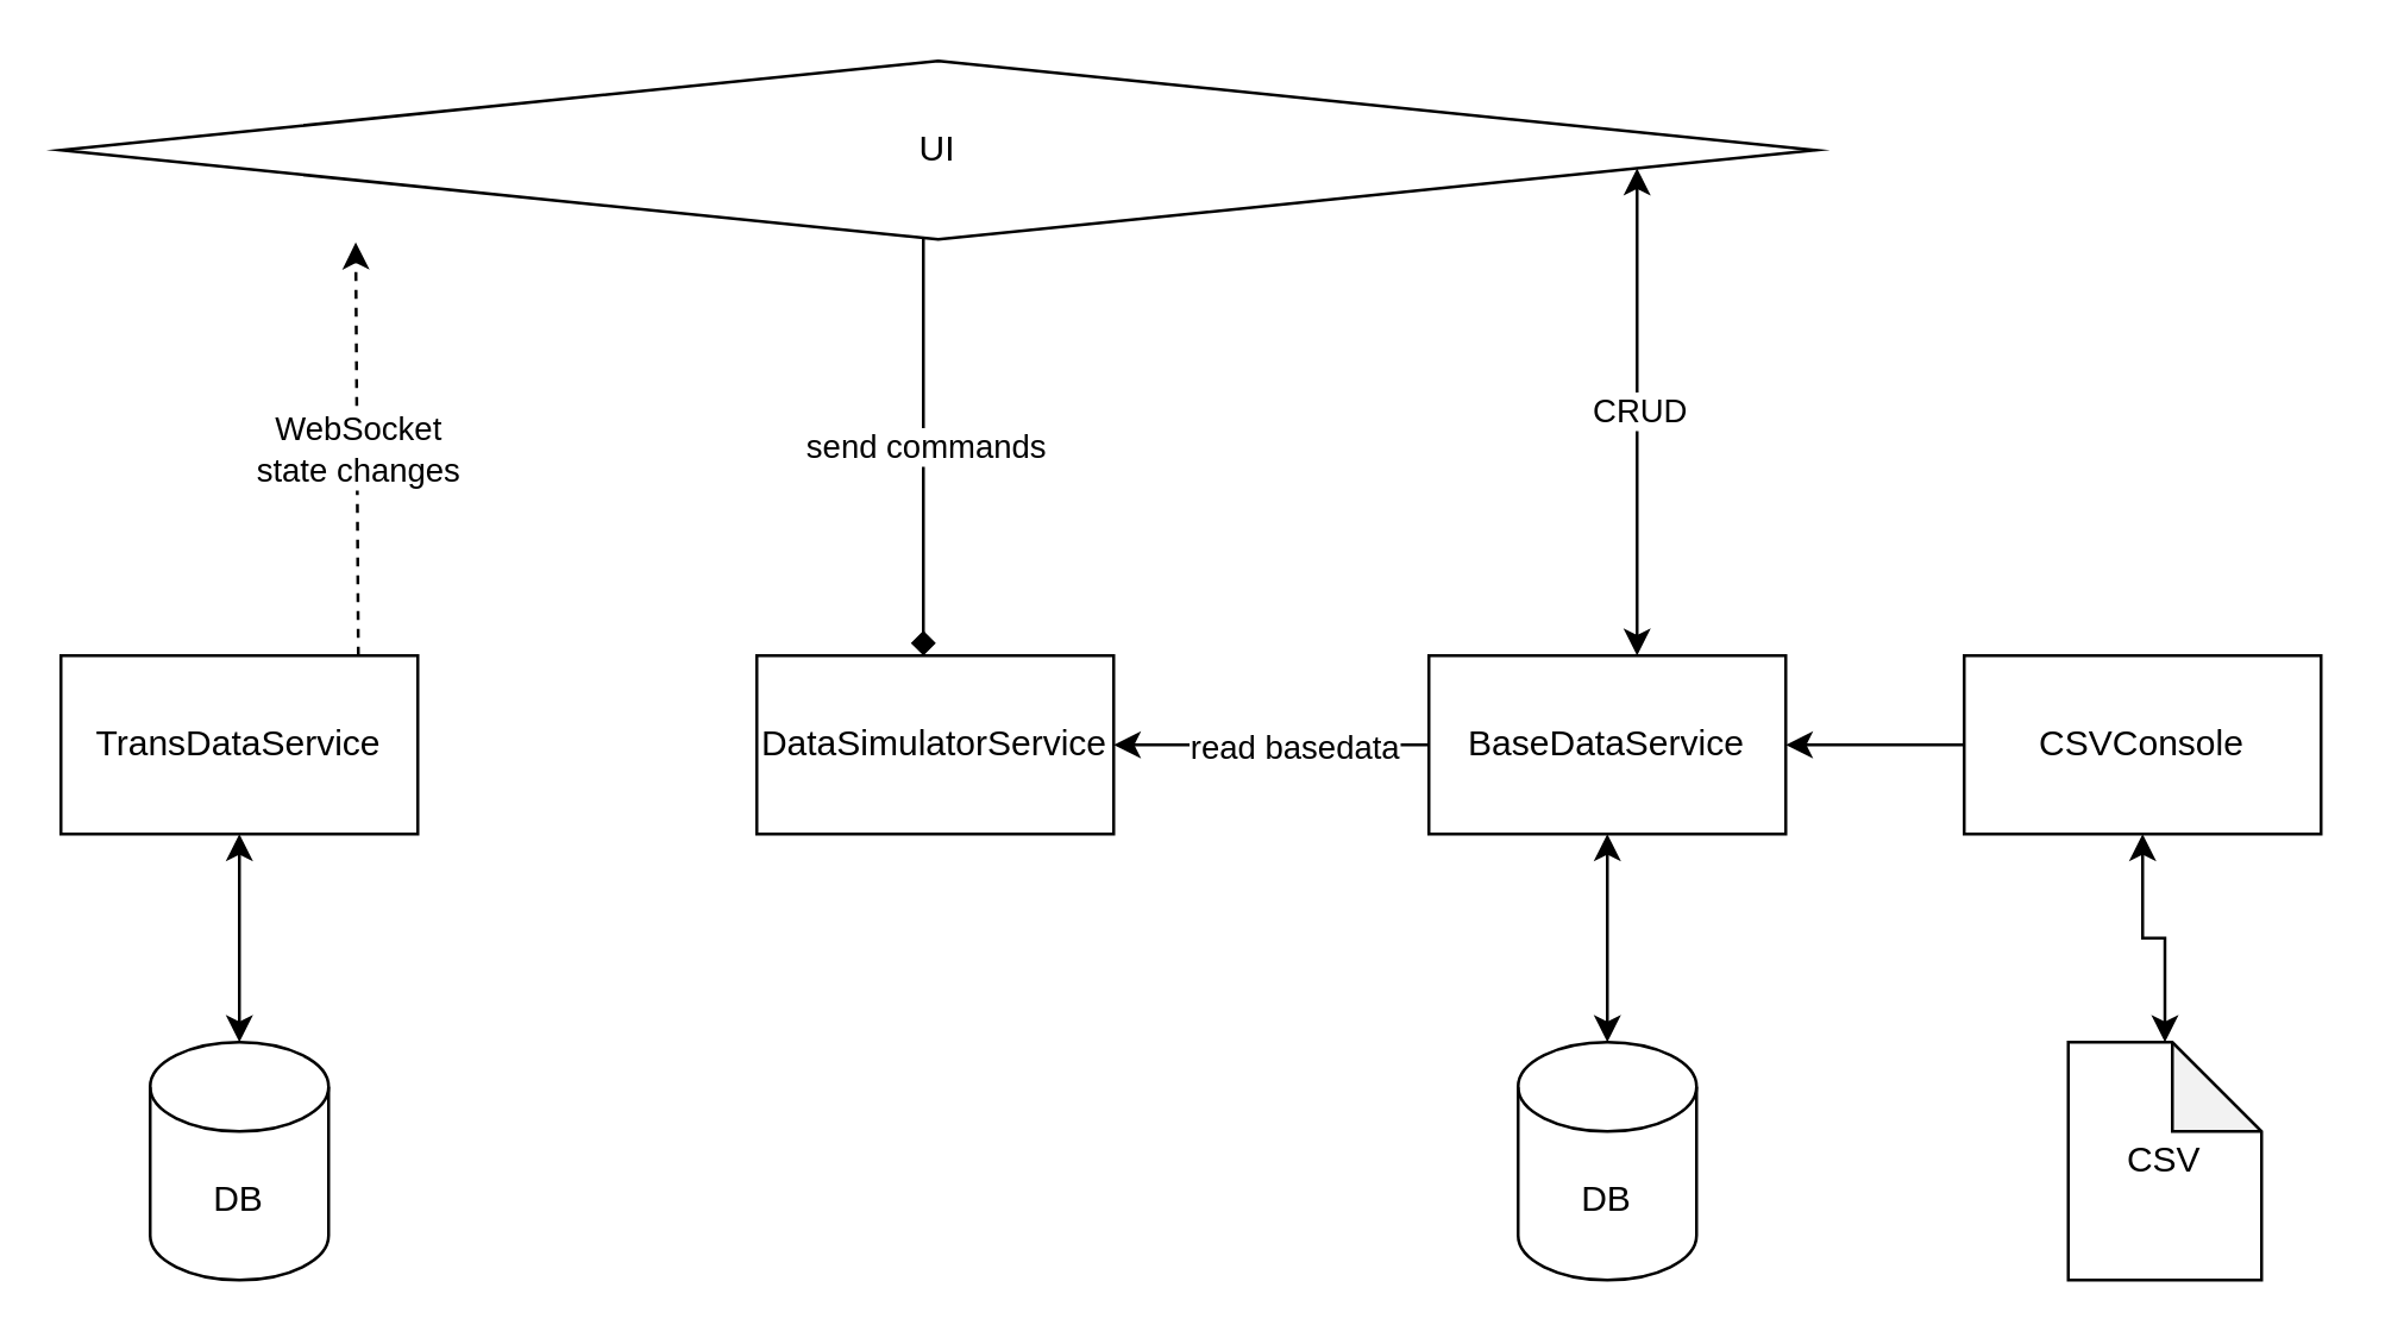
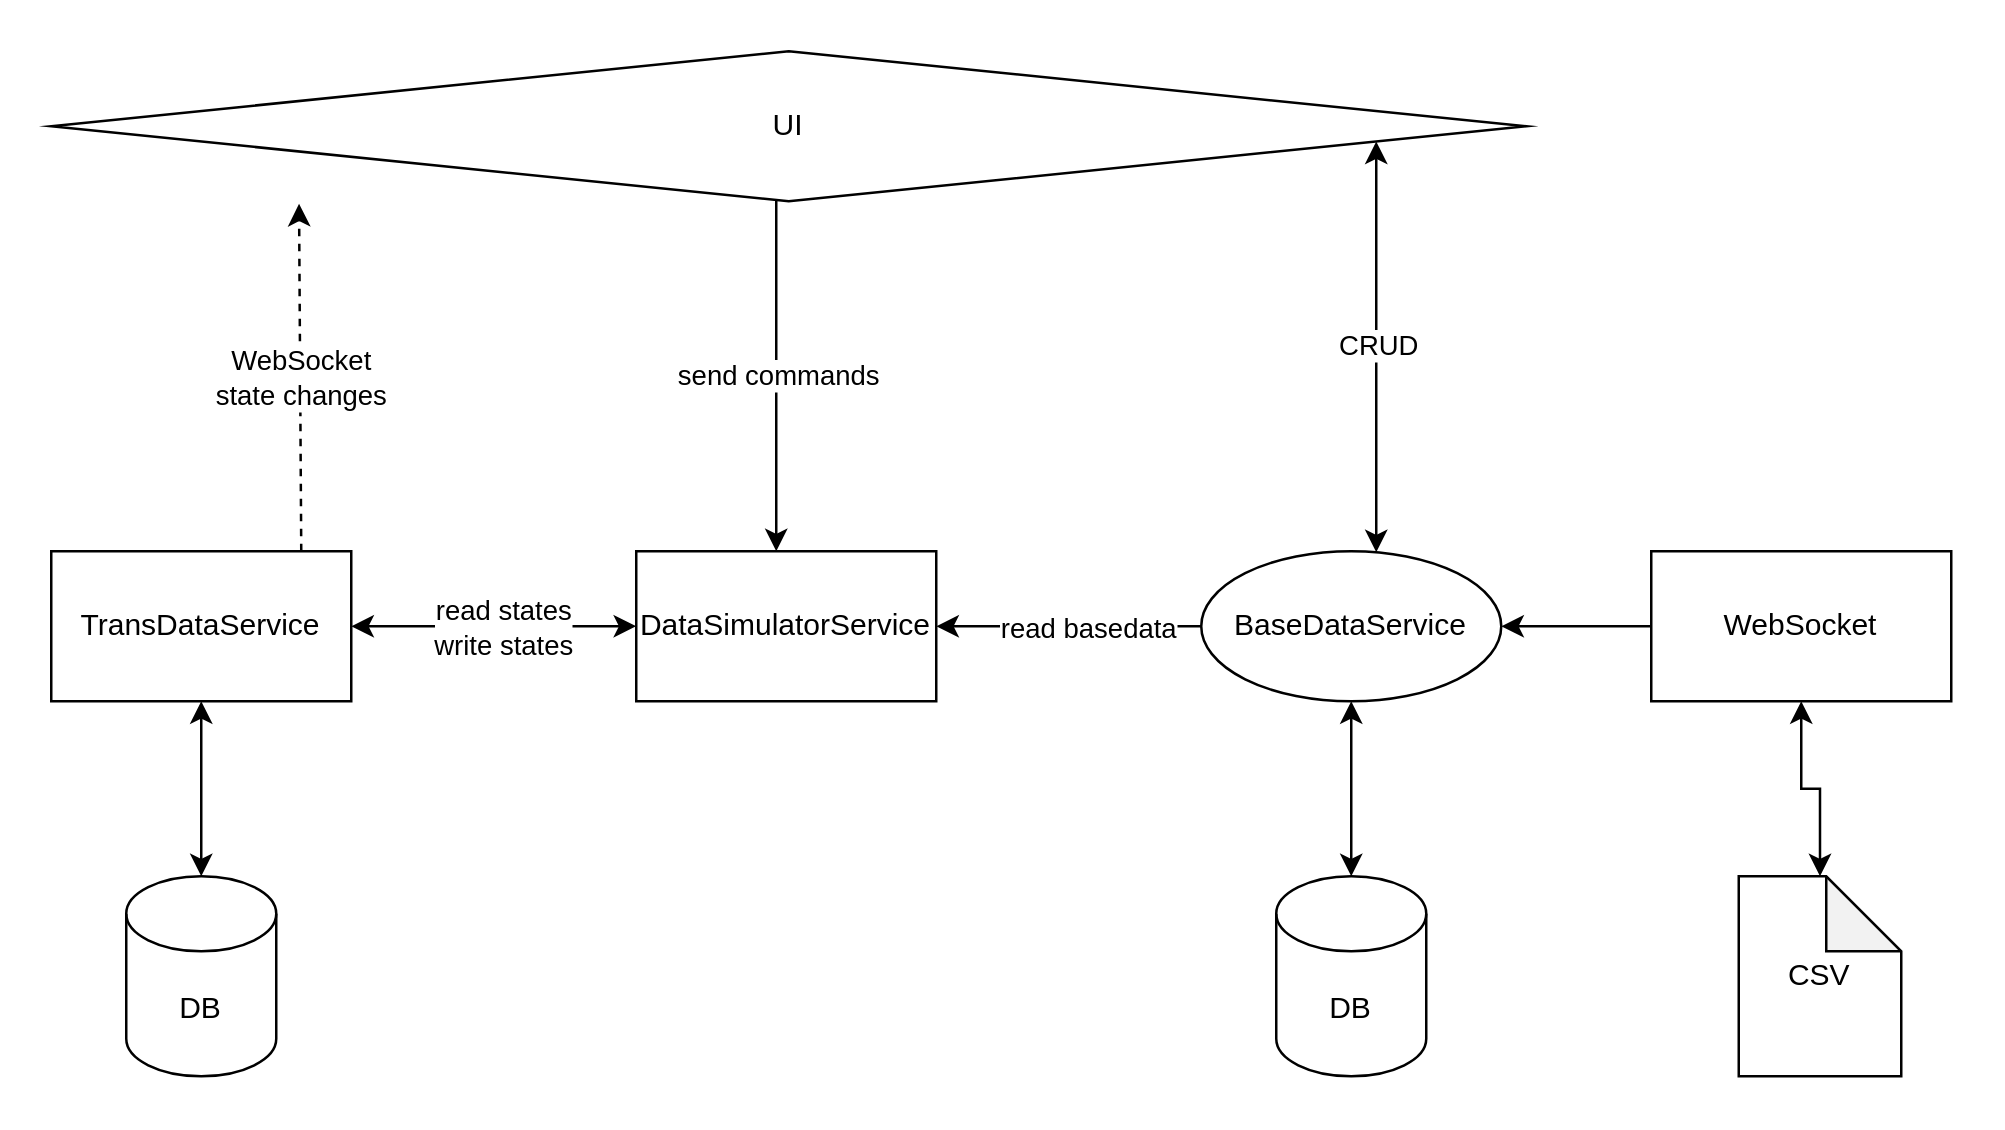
  <mxCell id="0" />
  <mxCell id="1" parent="0" />
  <mxCell id="2" style="edgeStyle=orthogonalEdgeStyle;rounded=0;orthogonalLoop=1;jettySize=auto;html=1;startArrow=none;startFill=0;endArrow=classic;endFill=1;" edge="1" parent="1" source="3" target="9"><mxGeometry relative="1" as="geometry" /></mxCell>
- <mxCell id="3" value="CSVConsole" style="rounded=0;whiteSpace=wrap;html=1;" vertex="1" parent="1"><mxGeometry x="660" y="220" width="120" height="60" as="geometry" /></mxCell>
+ <mxCell id="3" value="WebSocket" style="rounded=0;whiteSpace=wrap;html=1;" vertex="1" parent="1"><mxGeometry x="660" y="220" width="120" height="60" as="geometry" /></mxCell>
  <mxCell id="4" style="edgeStyle=orthogonalEdgeStyle;rounded=0;orthogonalLoop=1;jettySize=auto;html=1;entryX=1;entryY=0.5;entryDx=0;entryDy=0;startArrow=none;startFill=0;endArrow=classic;endFill=1;" edge="1" parent="1" source="9" target="14"><mxGeometry relative="1" as="geometry" /></mxCell>
  <mxCell id="5" value="read basedata" style="edgeLabel;html=1;align=center;verticalAlign=middle;resizable=0;points=[];" vertex="1" connectable="0" parent="4"><mxGeometry x="0.271" y="1" relative="1" as="geometry"><mxPoint x="21" y="-1" as="offset" /></mxGeometry></mxCell>
  <mxCell id="6" style="edgeStyle=orthogonalEdgeStyle;rounded=0;orthogonalLoop=1;jettySize=auto;html=1;startArrow=classic;startFill=1;endArrow=classic;endFill=1;" edge="1" parent="1" source="9" target="17"><mxGeometry relative="1" as="geometry"><mxPoint x="600" y="150" as="targetPoint" /><Array as="points"><mxPoint x="550" y="110" /><mxPoint x="550" y="110" /></Array></mxGeometry></mxCell>
  <mxCell id="7" value="CRUD" style="edgeLabel;html=1;align=center;verticalAlign=middle;resizable=0;points=[];" vertex="1" connectable="0" parent="6"><mxGeometry x="0.157" y="-3" relative="1" as="geometry"><mxPoint x="-3" y="12" as="offset" /></mxGeometry></mxCell>
  <mxCell id="8" style="edgeStyle=orthogonalEdgeStyle;rounded=0;orthogonalLoop=1;jettySize=auto;html=1;entryX=0.5;entryY=0;entryDx=0;entryDy=0;entryPerimeter=0;startArrow=classic;startFill=1;endArrow=classic;endFill=1;" edge="1" parent="1" source="9" target="19"><mxGeometry relative="1" as="geometry" /></mxCell>
- <mxCell id="9" value="BaseDataService" style="rounded=0;whiteSpace=wrap;html=1;" vertex="1" parent="1"><mxGeometry x="480" y="220" width="120" height="60" as="geometry" /></mxCell>
+ <mxCell id="9" value="BaseDataService" style="ellipse;whiteSpace=wrap;html=1;" vertex="1" parent="1"><mxGeometry x="480" y="220" width="120" height="60" as="geometry" /></mxCell>
  <mxCell id="10" style="edgeStyle=orthogonalEdgeStyle;rounded=0;orthogonalLoop=1;jettySize=auto;html=1;startArrow=classic;startFill=1;endArrow=classic;endFill=1;" edge="1" parent="1" source="11" target="18"><mxGeometry relative="1" as="geometry" /></mxCell>
  <mxCell id="11" value="TransDataService" style="rounded=0;whiteSpace=wrap;html=1;" vertex="1" parent="1"><mxGeometry x="20" y="220" width="120" height="60" as="geometry" /></mxCell>
+ <mxCell id="12" style="edgeStyle=orthogonalEdgeStyle;rounded=0;orthogonalLoop=1;jettySize=auto;html=1;entryX=1;entryY=0.5;entryDx=0;entryDy=0;startArrow=classic;startFill=1;endArrow=classic;endFill=1;" edge="1" parent="1" source="14" target="11"><mxGeometry relative="1" as="geometry"><Array as="points"><mxPoint x="240" y="250" /><mxPoint x="240" y="250" /></Array></mxGeometry></mxCell>
+ <mxCell id="13" value="read states&lt;br&gt;write states" style="edgeLabel;html=1;align=center;verticalAlign=middle;resizable=0;points=[];" vertex="1" connectable="0" parent="12"><mxGeometry x="-0.317" y="2" relative="1" as="geometry"><mxPoint x="-15" y="-2" as="offset" /></mxGeometry></mxCell>
  <mxCell id="14" value="DataSimulatorService" style="rounded=0;whiteSpace=wrap;html=1;" vertex="1" parent="1"><mxGeometry x="254" y="220" width="120" height="60" as="geometry" /></mxCell>
- <mxCell id="15" style="edgeStyle=orthogonalEdgeStyle;rounded=0;orthogonalLoop=1;jettySize=auto;html=1;startArrow=none;startFill=0;endArrow=diamond;endFill=1;" edge="1" parent="1" source="17" target="14"><mxGeometry relative="1" as="geometry"><Array as="points"><mxPoint x="310" y="140" /><mxPoint x="310" y="140" /></Array></mxGeometry></mxCell>
+ <mxCell id="15" style="edgeStyle=orthogonalEdgeStyle;rounded=0;orthogonalLoop=1;jettySize=auto;html=1;startArrow=none;startFill=0;endArrow=classic;endFill=1;" edge="1" parent="1" source="17" target="14"><mxGeometry relative="1" as="geometry"><Array as="points"><mxPoint x="310" y="140" /><mxPoint x="310" y="140" /></Array></mxGeometry></mxCell>
  <mxCell id="16" value="send commands" style="edgeLabel;html=1;align=center;verticalAlign=middle;resizable=0;points=[];" vertex="1" connectable="0" parent="15"><mxGeometry x="-0.229" y="-1" relative="1" as="geometry"><mxPoint x="1" y="16" as="offset" /></mxGeometry></mxCell>
  <mxCell id="17" value="UI" style="rhombus;whiteSpace=wrap;html=1;" vertex="1" parent="1"><mxGeometry x="20" y="20" width="590" height="60" as="geometry" /></mxCell>
  <mxCell id="18" value="DB" style="shape=cylinder3;whiteSpace=wrap;html=1;boundedLbl=1;backgroundOutline=1;size=15;" vertex="1" parent="1"><mxGeometry x="50" y="350" width="60" height="80" as="geometry" /></mxCell>
  <mxCell id="19" value="DB" style="shape=cylinder3;whiteSpace=wrap;html=1;boundedLbl=1;backgroundOutline=1;size=15;" vertex="1" parent="1"><mxGeometry x="510" y="350" width="60" height="80" as="geometry" /></mxCell>
  <mxCell id="20" style="edgeStyle=orthogonalEdgeStyle;rounded=0;orthogonalLoop=1;jettySize=auto;html=1;startArrow=classic;startFill=1;endArrow=classic;endFill=1;" edge="1" parent="1" source="21" target="3"><mxGeometry relative="1" as="geometry" /></mxCell>
  <mxCell id="21" value="CSV" style="shape=note;whiteSpace=wrap;html=1;backgroundOutline=1;darkOpacity=0.05;" vertex="1" parent="1"><mxGeometry x="695" y="350" width="65" height="80" as="geometry" /></mxCell>
  <mxCell id="22" value="" style="endArrow=classic;dashed=1;html=1;rounded=0;entryX=0.168;entryY=1.017;entryDx=0;entryDy=0;entryPerimeter=0;startArrow=none;startFill=0;endFill=1;" edge="1" parent="1" target="17"><mxGeometry width="50" height="50" relative="1" as="geometry"><mxPoint x="120" y="220" as="sourcePoint" /><mxPoint x="400" y="280" as="targetPoint" /><Array as="points" /></mxGeometry></mxCell>
  <mxCell id="23" value="WebSocket&lt;br&gt;state changes" style="edgeLabel;html=1;align=center;verticalAlign=middle;resizable=0;points=[];" vertex="1" connectable="0" parent="22"><mxGeometry x="-0.41" y="4" relative="1" as="geometry"><mxPoint x="4" y="-29" as="offset" /></mxGeometry></mxCell>
